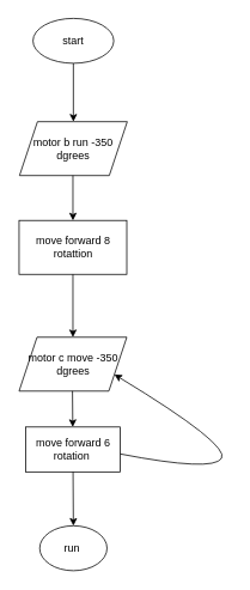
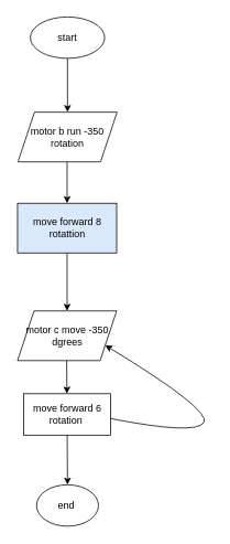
  <mxCell id="0" />
  <mxCell id="1" parent="0" />
  <mxCell id="2" value="start" style="ellipse;whiteSpace=wrap;html=1;" vertex="1" parent="1"><mxGeometry x="36" y="20" width="90" height="50" as="geometry" /></mxCell>
  <mxCell id="3" value="" style="endArrow=classic;html=1;rounded=0;exitX=0.5;exitY=1;exitDx=0;exitDy=0;" edge="1" parent="1" source="2"><mxGeometry width="50" height="50" relative="1" as="geometry"><mxPoint x="36" y="235" as="sourcePoint" /><mxPoint x="81" y="135" as="targetPoint" /></mxGeometry></mxCell>
- <mxCell id="4" value="motor b run -350 dgrees" style="shape=parallelogram;perimeter=parallelogramPerimeter;whiteSpace=wrap;html=1;fixedSize=1;" vertex="1" parent="1"><mxGeometry x="21" y="135" width="120" height="60" as="geometry" /></mxCell>
+ <mxCell id="4" value="motor b run -350 rotation" style="shape=parallelogram;perimeter=parallelogramPerimeter;whiteSpace=wrap;html=1;fixedSize=1;" vertex="1" parent="1"><mxGeometry x="21" y="135" width="120" height="60" as="geometry" /></mxCell>
  <mxCell id="5" value="" style="endArrow=classic;html=1;rounded=0;" edge="1" parent="1" target="6"><mxGeometry width="50" height="50" relative="1" as="geometry"><mxPoint x="80.5" y="195" as="sourcePoint" /><mxPoint x="80.5" y="275" as="targetPoint" /></mxGeometry></mxCell>
- <mxCell id="6" value="move forward 8 rotattion" style="rounded=0;whiteSpace=wrap;html=1;" vertex="1" parent="1"><mxGeometry x="20.5" y="245" width="120" height="60" as="geometry" /></mxCell>
+ <mxCell id="6" value="move forward 8 rotattion" style="rounded=0;whiteSpace=wrap;html=1;fillColor=#dae8fc;" vertex="1" parent="1"><mxGeometry x="20.5" y="245" width="120" height="60" as="geometry" /></mxCell>
  <mxCell id="7" value="" style="endArrow=classic;html=1;rounded=0;" edge="1" parent="1"><mxGeometry width="50" height="50" relative="1" as="geometry"><mxPoint x="80.5" y="305" as="sourcePoint" /><mxPoint x="80.5" y="375" as="targetPoint" /><Array as="points" /></mxGeometry></mxCell>
  <mxCell id="8" value="motor c move -350 dgrees" style="shape=parallelogram;perimeter=parallelogramPerimeter;whiteSpace=wrap;html=1;fixedSize=1;" vertex="1" parent="1"><mxGeometry x="20.5" y="375" width="120" height="60" as="geometry" /></mxCell>
  <mxCell id="9" value="" style="endArrow=classic;html=1;rounded=0;" edge="1" parent="1" target="10"><mxGeometry width="50" height="50" relative="1" as="geometry"><mxPoint x="80" y="435" as="sourcePoint" /><mxPoint x="80" y="505" as="targetPoint" /></mxGeometry></mxCell>
  <mxCell id="10" value="move forward 6 rotation&amp;nbsp;" style="rounded=0;whiteSpace=wrap;html=1;" vertex="1" parent="1"><mxGeometry x="27.75" y="475" width="105.5" height="50" as="geometry" /></mxCell>
  <mxCell id="11" value="" style="endArrow=classic;html=1;rounded=0;" edge="1" parent="1" source="10"><mxGeometry width="50" height="50" relative="1" as="geometry"><mxPoint x="6" y="595" as="sourcePoint" /><mxPoint x="81" y="585" as="targetPoint" /></mxGeometry></mxCell>
- <mxCell id="12" value="run&amp;nbsp;" style="ellipse;whiteSpace=wrap;html=1;" vertex="1" parent="1"><mxGeometry x="43.5" y="585" width="75" height="50" as="geometry" /></mxCell>
+ <mxCell id="12" value="end&amp;nbsp;" style="ellipse;whiteSpace=wrap;html=1;" vertex="1" parent="1"><mxGeometry x="43.5" y="585" width="75" height="50" as="geometry" /></mxCell>
  <mxCell id="13" value="" style="curved=1;endArrow=classic;html=1;rounded=0;entryX=1;entryY=0.75;entryDx=0;entryDy=0;" edge="1" parent="1" target="8"><mxGeometry width="50" height="50" relative="1" as="geometry"><mxPoint x="133.25" y="505" as="sourcePoint" /><mxPoint x="246" y="475" as="targetPoint" /><Array as="points"><mxPoint x="236" y="525" /><mxPoint x="256" y="495" /></Array></mxGeometry></mxCell>
